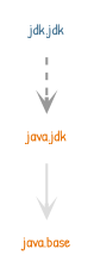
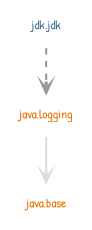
  digraph {
    fontname="Patrick Hand"
    nodesep=.5
    pencolor=transparent
    ranksep=0.600000
    node [fontcolor="#e76f00" fontname="Patrick Hand" fontsize=12 group=java margin=".2,.2" shape=plaintext]
    edge [arrowhead=open arrowsize=1 fontname="Patrick Hand" penwidth=2]
-   "java.logging" [label="java.jdk"]
+   "java.logging"
    "java.base"
    n3 [fontcolor="#437291" group=jdk label="jdk.jdk"]
    subgraph sub_1 {
      rank=same
      "java.logging"
    }
    subgraph sub_2 {
      "java.logging"
      "java.base"
    }
    subgraph sub_3 {
      n3
    }
    "java.logging" -> "java.base" [color="#dddddd" weight=10]
    n3 -> "java.logging" [color="#999999" style=dashed]
  }
